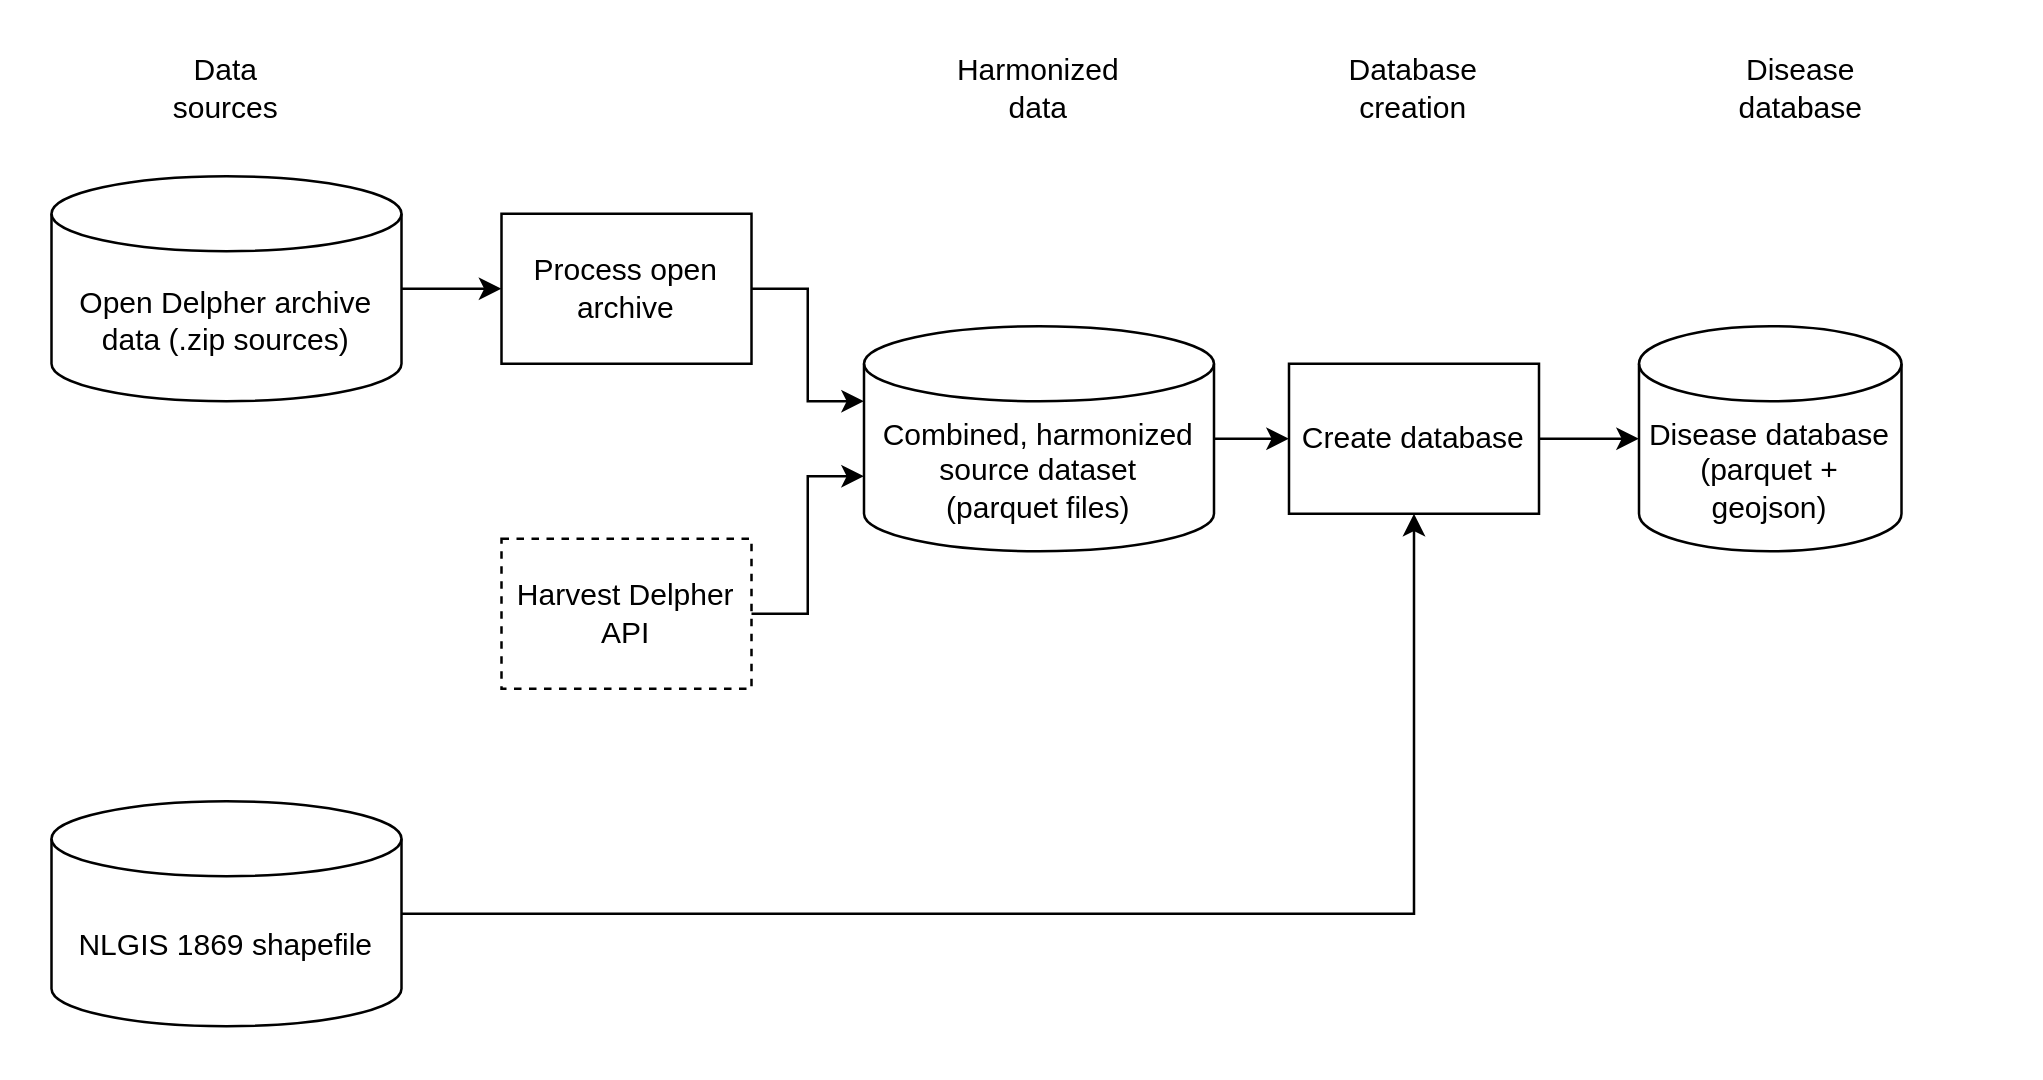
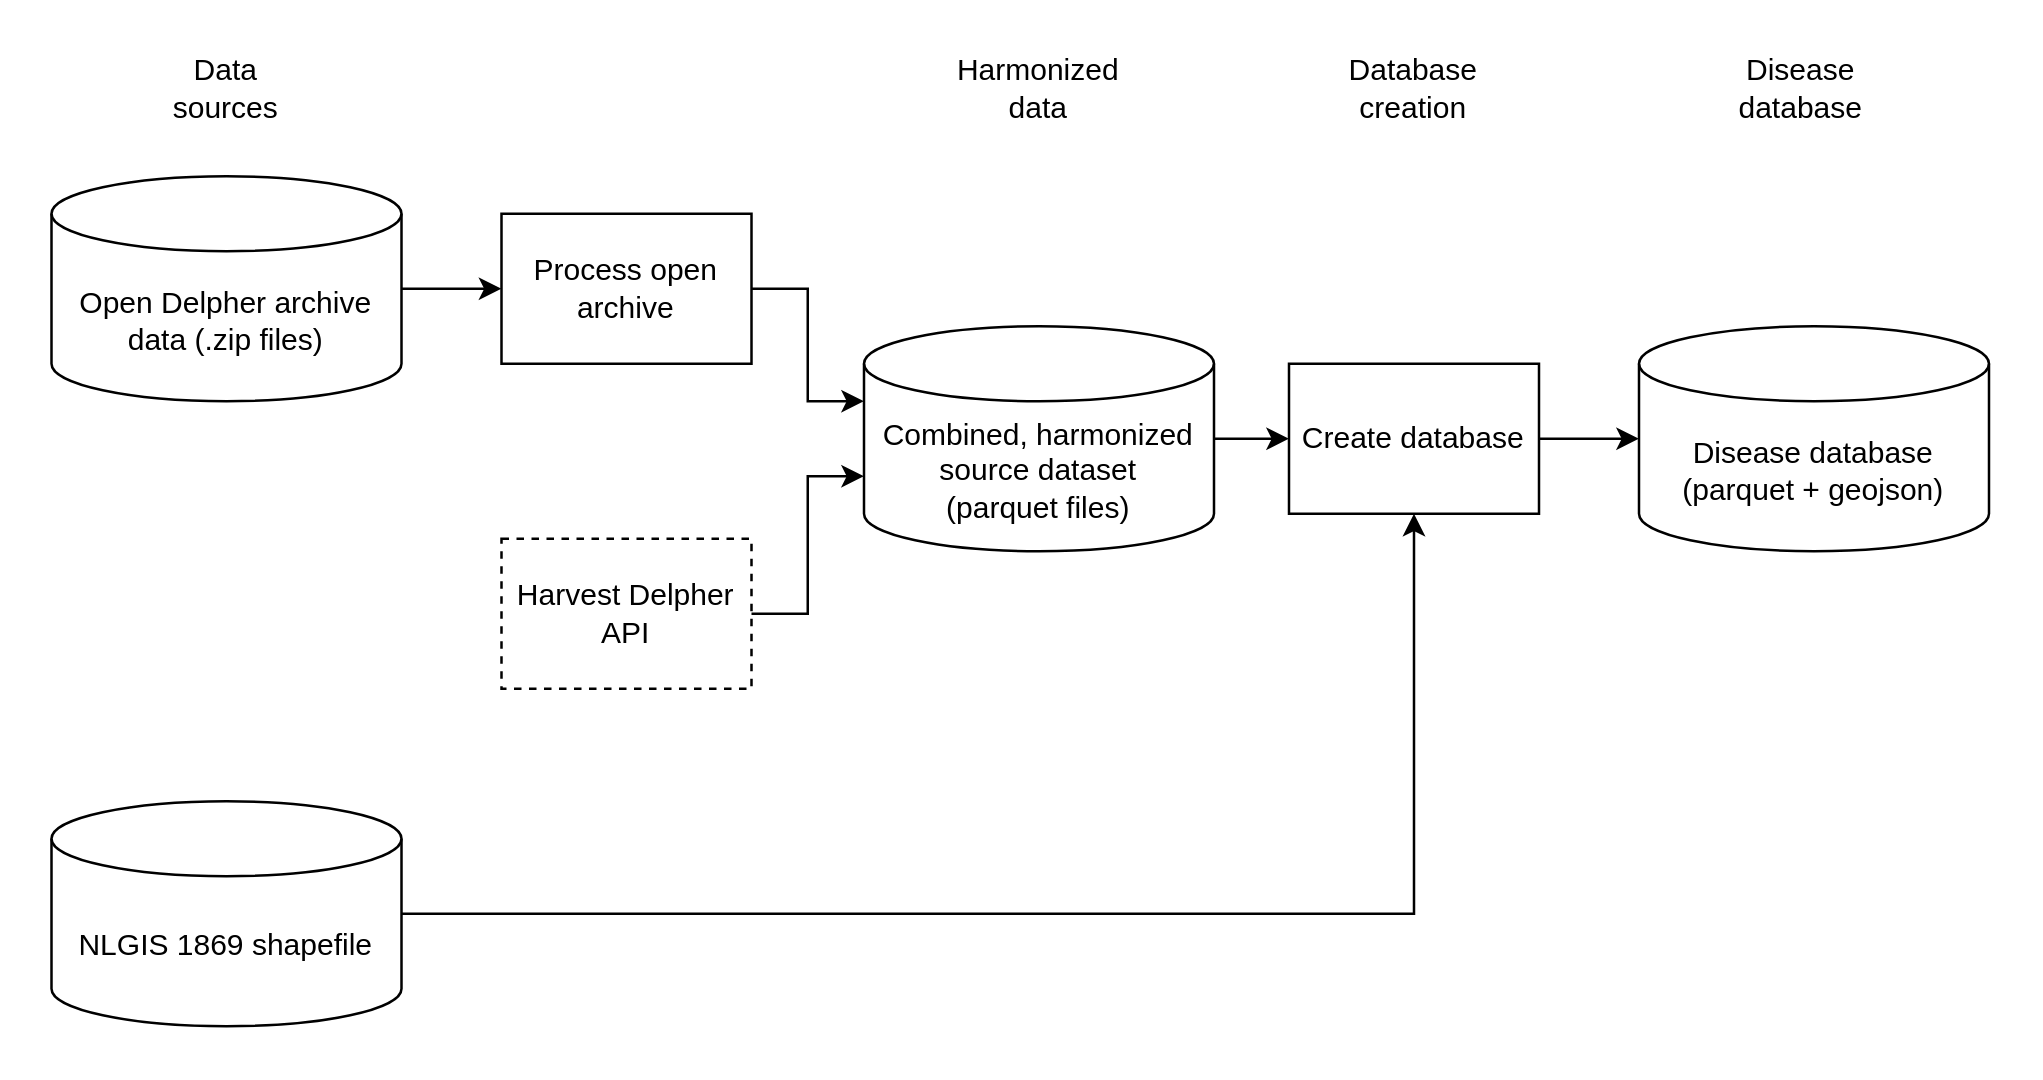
  <mxCell id="0" />
  <mxCell id="1" parent="0" />
  <mxCell id="2" value="Data sources" style="text;html=1;align=center;verticalAlign=middle;whiteSpace=wrap;rounded=0;" vertex="1" parent="1"><mxGeometry x="60" y="20" width="60" height="30" as="geometry" /></mxCell>
  <mxCell id="3" style="edgeStyle=orthogonalEdgeStyle;rounded=0;orthogonalLoop=1;jettySize=auto;html=1;exitX=1;exitY=0.5;exitDx=0;exitDy=0;exitPerimeter=0;entryX=0;entryY=0.5;entryDx=0;entryDy=0;" edge="1" parent="1" source="4" target="5"><mxGeometry relative="1" as="geometry" /></mxCell>
- <mxCell id="4" value="Open Delpher archive data (.zip sources)" style="shape=cylinder3;whiteSpace=wrap;html=1;boundedLbl=1;backgroundOutline=1;size=15;" vertex="1" parent="1"><mxGeometry x="20" y="70" width="140" height="90" as="geometry" /></mxCell>
+ <mxCell id="4" value="Open Delpher archive data (.zip files)" style="shape=cylinder3;whiteSpace=wrap;html=1;boundedLbl=1;backgroundOutline=1;size=15;" vertex="1" parent="1"><mxGeometry x="20" y="70" width="140" height="90" as="geometry" /></mxCell>
  <mxCell id="5" value="Process open archive" style="rounded=0;whiteSpace=wrap;html=1;" vertex="1" parent="1"><mxGeometry x="200" y="85" width="100" height="60" as="geometry" /></mxCell>
  <mxCell id="6" value="Harvest Delpher API" style="rounded=0;whiteSpace=wrap;html=1;dashed=1;" vertex="1" parent="1"><mxGeometry x="200" y="215" width="100" height="60" as="geometry" /></mxCell>
  <mxCell id="7" style="edgeStyle=orthogonalEdgeStyle;rounded=0;orthogonalLoop=1;jettySize=auto;html=1;exitX=1;exitY=0.5;exitDx=0;exitDy=0;exitPerimeter=0;entryX=0;entryY=0.5;entryDx=0;entryDy=0;" edge="1" parent="1" source="8" target="9"><mxGeometry relative="1" as="geometry" /></mxCell>
  <mxCell id="8" value="&lt;div&gt;Combined, harmonized source dataset&lt;/div&gt;&lt;div&gt;(parquet files)&lt;/div&gt;" style="shape=cylinder3;whiteSpace=wrap;html=1;boundedLbl=1;backgroundOutline=1;size=15;" vertex="1" parent="1"><mxGeometry x="345" y="130" width="140" height="90" as="geometry" /></mxCell>
  <mxCell id="9" value="Create database" style="rounded=0;whiteSpace=wrap;html=1;" vertex="1" parent="1"><mxGeometry x="515" y="145" width="100" height="60" as="geometry" /></mxCell>
- <mxCell id="10" value="&lt;div&gt;Disease database &lt;br&gt;(parquet + geojson)&lt;/div&gt;" style="shape=cylinder3;whiteSpace=wrap;html=1;boundedLbl=1;backgroundOutline=1;size=15;" vertex="1" parent="1"><mxGeometry x="655" y="130" width="105" height="90" as="geometry" /></mxCell>
+ <mxCell id="10" value="&lt;div&gt;Disease database &lt;br&gt;(parquet + geojson)&lt;/div&gt;" style="shape=cylinder3;whiteSpace=wrap;html=1;boundedLbl=1;backgroundOutline=1;size=15;" vertex="1" parent="1"><mxGeometry x="655" y="130" width="140" height="90" as="geometry" /></mxCell>
  <mxCell id="11" style="edgeStyle=orthogonalEdgeStyle;rounded=0;orthogonalLoop=1;jettySize=auto;html=1;exitX=1;exitY=0.5;exitDx=0;exitDy=0;entryX=0;entryY=0;entryDx=0;entryDy=30;entryPerimeter=0;" edge="1" parent="1" source="5" target="8"><mxGeometry relative="1" as="geometry" /></mxCell>
  <mxCell id="12" style="edgeStyle=orthogonalEdgeStyle;rounded=0;orthogonalLoop=1;jettySize=auto;html=1;exitX=1;exitY=0.5;exitDx=0;exitDy=0;entryX=0;entryY=0;entryDx=0;entryDy=60;entryPerimeter=0;" edge="1" parent="1" source="6" target="8"><mxGeometry relative="1" as="geometry" /></mxCell>
  <mxCell id="13" style="edgeStyle=orthogonalEdgeStyle;rounded=0;orthogonalLoop=1;jettySize=auto;html=1;exitX=1;exitY=0.5;exitDx=0;exitDy=0;entryX=0;entryY=0.5;entryDx=0;entryDy=0;entryPerimeter=0;" edge="1" parent="1" source="9" target="10"><mxGeometry relative="1" as="geometry" /></mxCell>
  <mxCell id="14" value="Harmonized data" style="text;html=1;align=center;verticalAlign=middle;whiteSpace=wrap;rounded=0;" vertex="1" parent="1"><mxGeometry x="385" y="20" width="60" height="30" as="geometry" /></mxCell>
  <mxCell id="15" style="edgeStyle=orthogonalEdgeStyle;rounded=0;orthogonalLoop=1;jettySize=auto;html=1;exitX=1;exitY=0.5;exitDx=0;exitDy=0;exitPerimeter=0;entryX=0.5;entryY=1;entryDx=0;entryDy=0;" edge="1" parent="1" source="16" target="9"><mxGeometry relative="1" as="geometry" /></mxCell>
  <mxCell id="16" value="NLGIS 1869 shapefile" style="shape=cylinder3;whiteSpace=wrap;html=1;boundedLbl=1;backgroundOutline=1;size=15;" vertex="1" parent="1"><mxGeometry x="20" y="320" width="140" height="90" as="geometry" /></mxCell>
  <mxCell id="17" value="Database creation" style="text;html=1;align=center;verticalAlign=middle;whiteSpace=wrap;rounded=0;" vertex="1" parent="1"><mxGeometry x="535" y="20" width="60" height="30" as="geometry" /></mxCell>
  <mxCell id="18" value="Disease database" style="text;html=1;align=center;verticalAlign=middle;whiteSpace=wrap;rounded=0;" vertex="1" parent="1"><mxGeometry x="690" y="20" width="60" height="30" as="geometry" /></mxCell>
